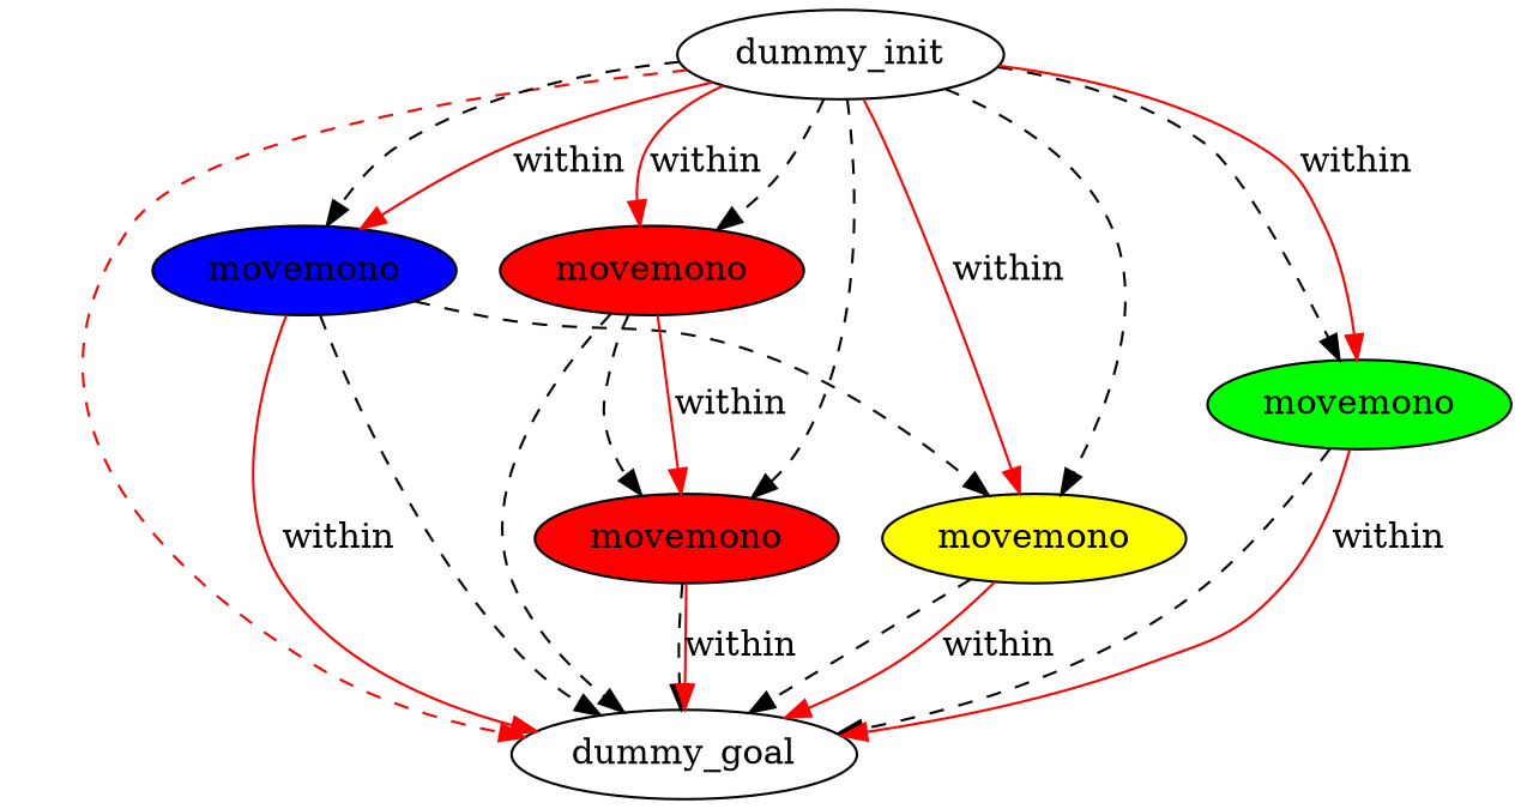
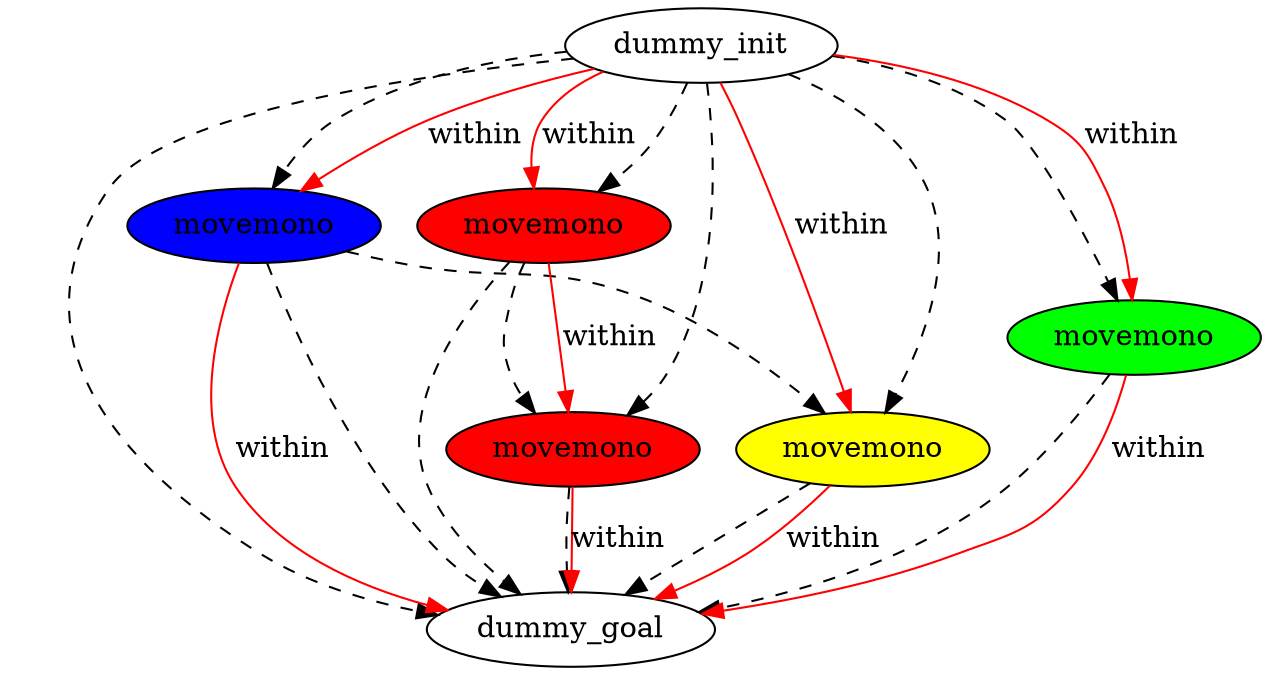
  digraph {
    node [fillcolor=white style=filled]
    edge [color=black style=dashed]
    n1 [label=dummy_init]
    n2 [label=dummy_goal]
    n3 [fillcolor=blue label=movemono]
    n4 [fillcolor=red label=movemono]
    n5 [fillcolor=red label=movemono]
    n6 [fillcolor=yellow label=movemono]
    n7 [fillcolor=green label=movemono]
-   n1 -> n2 [color=red]
+   n1 -> n2
    n1 -> n3
    n1 -> n3 [color=red label=within style=""]
    n1 -> n4
    n1 -> n5
    n1 -> n5 [color=red label=within style=""]
    n1 -> n6
    n1 -> n6 [color=red label=within style=""]
    n1 -> n7
    n1 -> n7 [color=red label=within style=""]
    n3 -> n2
    n3 -> n2 [color=red label=within style=""]
    n3 -> n6
    n4 -> n2
    n4 -> n2 [color=red label=within style=""]
    n5 -> n2
    n5 -> n4
    n5 -> n4 [color=red label=within style=""]
    n6 -> n2
    n6 -> n2 [color=red label=within style=""]
    n7 -> n2
    n7 -> n2 [color=red label=within style=""]
  }
